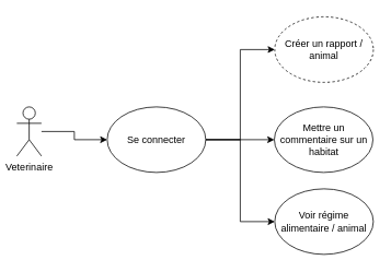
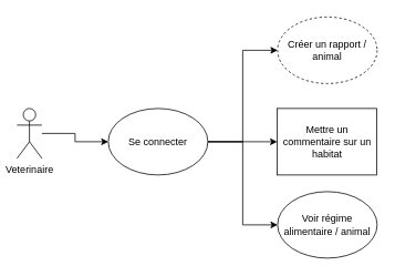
  <mxCell id="0" />
  <mxCell id="1" parent="0" />
  <mxCell id="2" style="edgeStyle=orthogonalEdgeStyle;rounded=0;orthogonalLoop=1;jettySize=auto;html=1;entryX=0;entryY=0.5;entryDx=0;entryDy=0;" edge="1" parent="1" source="3" target="7"><mxGeometry relative="1" as="geometry" /></mxCell>
  <mxCell id="3" value="Veterinaire" style="shape=umlActor;verticalLabelPosition=bottom;verticalAlign=top;html=1;outlineConnect=0;" vertex="1" parent="1"><mxGeometry x="20" y="130" width="30" height="60" as="geometry" /></mxCell>
  <mxCell id="4" style="edgeStyle=orthogonalEdgeStyle;rounded=0;orthogonalLoop=1;jettySize=auto;html=1;entryX=0;entryY=0.5;entryDx=0;entryDy=0;" edge="1" parent="1" source="7" target="8"><mxGeometry relative="1" as="geometry" /></mxCell>
  <mxCell id="5" style="edgeStyle=orthogonalEdgeStyle;rounded=0;orthogonalLoop=1;jettySize=auto;html=1;entryX=0;entryY=0.5;entryDx=0;entryDy=0;" edge="1" parent="1" source="7" target="9"><mxGeometry relative="1" as="geometry" /></mxCell>
  <mxCell id="6" style="edgeStyle=orthogonalEdgeStyle;rounded=0;orthogonalLoop=1;jettySize=auto;html=1;entryX=0;entryY=0.5;entryDx=0;entryDy=0;" edge="1" parent="1" source="7" target="10"><mxGeometry relative="1" as="geometry" /></mxCell>
  <mxCell id="7" value="Se connecter" style="ellipse;whiteSpace=wrap;html=1;" vertex="1" parent="1"><mxGeometry x="130" y="130" width="120" height="80" as="geometry" /></mxCell>
  <mxCell id="8" value="Créer un rapport / animal" style="ellipse;whiteSpace=wrap;html=1;dashed=1;" vertex="1" parent="1"><mxGeometry x="334" y="20" width="120" height="80" as="geometry" /></mxCell>
- <mxCell id="9" value="Mettre un commentaire sur un habitat" style="ellipse;whiteSpace=wrap;html=1;" vertex="1" parent="1"><mxGeometry x="333.5" y="130" width="120" height="80" as="geometry" /></mxCell>
+ <mxCell id="9" value="Mettre un commentaire sur un habitat" style="whiteSpace=wrap;html=1;rounded=0;" vertex="1" parent="1"><mxGeometry x="333.5" y="130" width="120" height="80" as="geometry" /></mxCell>
  <mxCell id="10" value="Voir régime alimentaire / animal" style="ellipse;whiteSpace=wrap;html=1;" vertex="1" parent="1"><mxGeometry x="334" y="230" width="120" height="80" as="geometry" /></mxCell>
